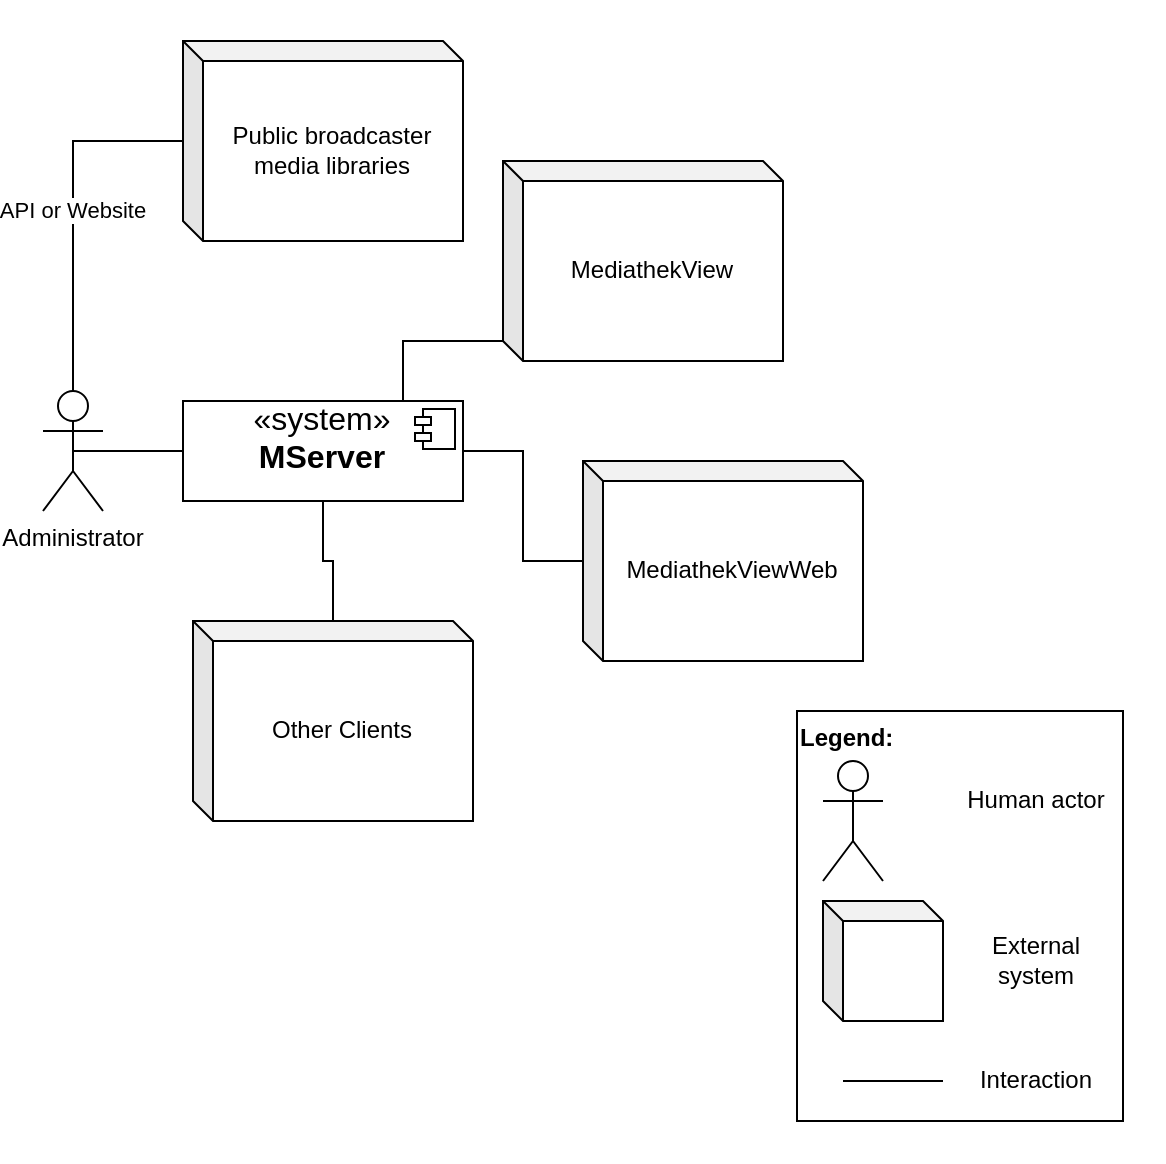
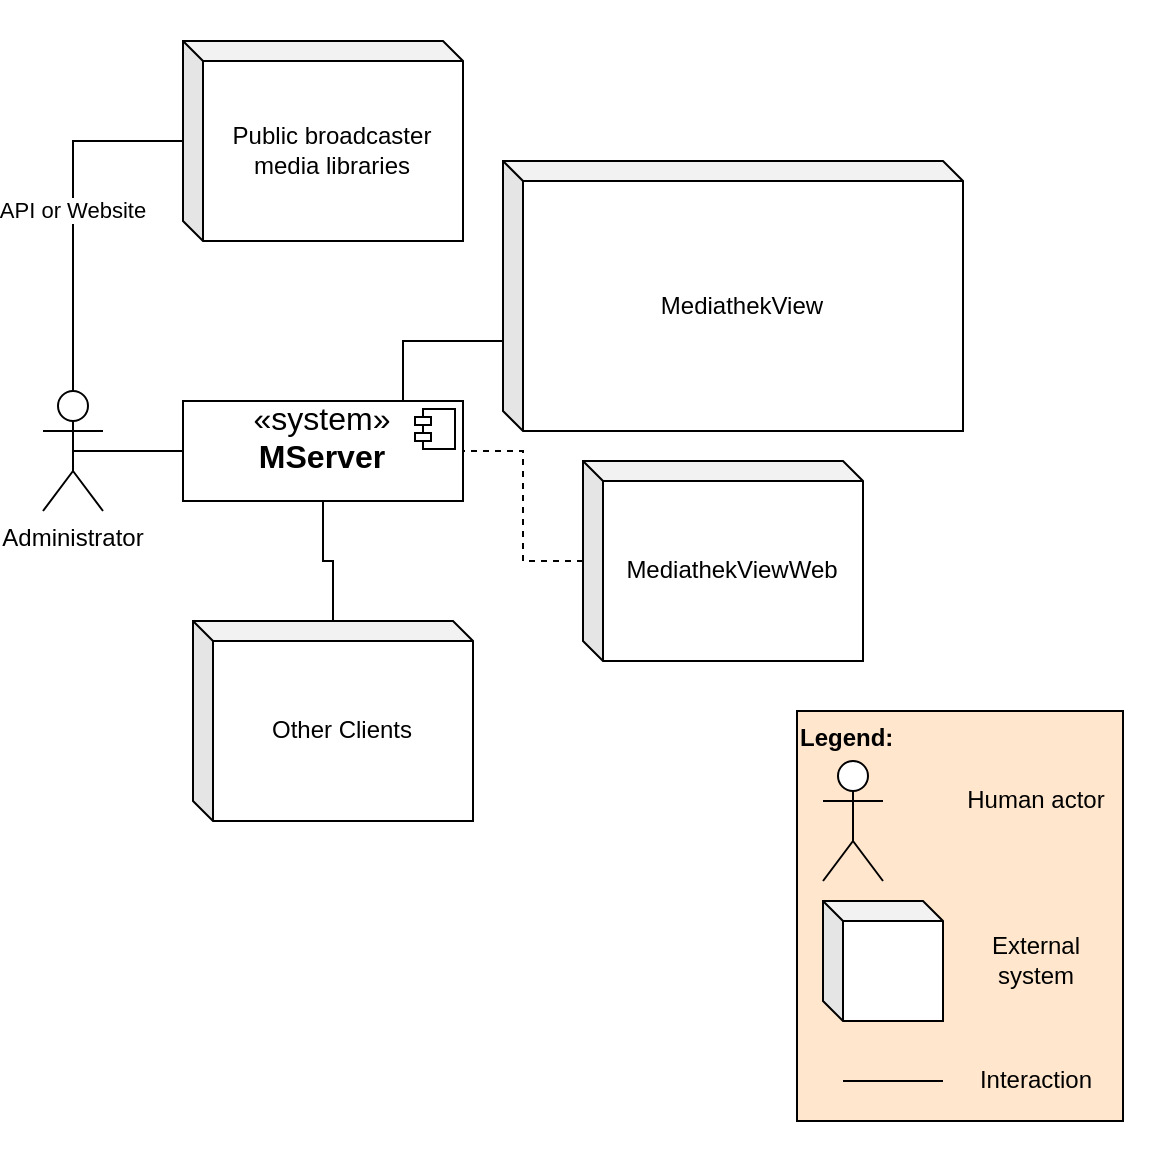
  <mxCell id="0" />
  <mxCell id="1" parent="0" />
- <mxCell id="2" value="&lt;b&gt;Legend:&lt;/b&gt;" style="rounded=0;whiteSpace=wrap;html=1;align=left;verticalAlign=top;" vertex="1" parent="1"><mxGeometry x="397" y="355" width="163" height="205" as="geometry" /></mxCell>
+ <mxCell id="2" value="&lt;b&gt;Legend:&lt;/b&gt;" style="rounded=0;whiteSpace=wrap;html=1;align=left;verticalAlign=top;fillColor=#ffe6cc;" vertex="1" parent="1"><mxGeometry x="397" y="355" width="163" height="205" as="geometry" /></mxCell>
  <mxCell id="3" value="&lt;div style=&quot;font-size: 16px&quot; align=&quot;center&quot;&gt;&lt;font style=&quot;font-size: 16px&quot;&gt;«system»&lt;br&gt;&lt;b&gt;MServer&lt;/b&gt;&lt;/font&gt;&lt;/div&gt;" style="align=center;overflow=fill;html=1;dropTarget=0;" vertex="1" parent="1"><mxGeometry x="90" y="200" width="140" height="50" as="geometry" /></mxCell>
  <mxCell id="4" value="" style="shape=component;jettyWidth=8;jettyHeight=4;" vertex="1" parent="3"><mxGeometry x="1" width="20" height="20" relative="1" as="geometry"><mxPoint x="-24" y="4" as="offset" /></mxGeometry></mxCell>
  <mxCell id="5" style="edgeStyle=orthogonalEdgeStyle;rounded=0;orthogonalLoop=1;jettySize=auto;html=1;exitX=0.5;exitY=0.5;exitDx=0;exitDy=0;exitPerimeter=0;entryX=0;entryY=0.5;entryDx=0;entryDy=0;endArrow=none;endFill=0;" edge="1" parent="1" source="6" target="3"><mxGeometry relative="1" as="geometry" /></mxCell>
  <mxCell id="6" value="&lt;div&gt;Administrator&lt;/div&gt;" style="shape=umlActor;verticalLabelPosition=bottom;verticalAlign=top;html=1;" vertex="1" parent="1"><mxGeometry x="20" y="195" width="30" height="60" as="geometry" /></mxCell>
  <mxCell id="7" value="API or Website" style="edgeStyle=orthogonalEdgeStyle;rounded=0;orthogonalLoop=1;jettySize=auto;html=1;endArrow=none;endFill=0;" edge="1" parent="1" source="8" target="6"><mxGeometry relative="1" as="geometry" /></mxCell>
  <mxCell id="8" value="Public broadcaster media libraries" style="shape=cube;whiteSpace=wrap;html=1;boundedLbl=1;backgroundOutline=1;darkOpacity=0.05;darkOpacity2=0.1;size=10;" vertex="1" parent="1"><mxGeometry x="90" y="20" width="140" height="100" as="geometry" /></mxCell>
  <mxCell id="9" style="edgeStyle=orthogonalEdgeStyle;rounded=0;orthogonalLoop=1;jettySize=auto;html=1;endArrow=none;endFill=0;" edge="1" parent="1" source="10" target="3"><mxGeometry relative="1" as="geometry"><Array as="points"><mxPoint x="200" y="170" /></Array></mxGeometry></mxCell>
- <mxCell id="10" value="MediathekView" style="shape=cube;whiteSpace=wrap;html=1;boundedLbl=1;backgroundOutline=1;darkOpacity=0.05;darkOpacity2=0.1;size=10;" vertex="1" parent="1"><mxGeometry x="250" y="80" width="140" height="100" as="geometry" /></mxCell>
- <mxCell id="11" style="edgeStyle=orthogonalEdgeStyle;rounded=0;orthogonalLoop=1;jettySize=auto;html=1;endArrow=none;endFill=0;" edge="1" parent="1" source="12" target="3"><mxGeometry relative="1" as="geometry" /></mxCell>
+ <mxCell id="10" value="MediathekView" style="shape=cube;whiteSpace=wrap;html=1;boundedLbl=1;backgroundOutline=1;darkOpacity=0.05;darkOpacity2=0.1;size=10;" vertex="1" parent="1"><mxGeometry x="250" y="80" width="230" height="135" as="geometry" /></mxCell>
+ <mxCell id="11" style="edgeStyle=orthogonalEdgeStyle;rounded=0;orthogonalLoop=1;jettySize=auto;html=1;endArrow=none;endFill=0;dashed=1;" edge="1" parent="1" source="12" target="3"><mxGeometry relative="1" as="geometry" /></mxCell>
  <mxCell id="12" value="MediathekViewWeb" style="shape=cube;whiteSpace=wrap;html=1;boundedLbl=1;backgroundOutline=1;darkOpacity=0.05;darkOpacity2=0.1;size=10;" vertex="1" parent="1"><mxGeometry x="290" y="230" width="140" height="100" as="geometry" /></mxCell>
  <mxCell id="13" style="edgeStyle=orthogonalEdgeStyle;rounded=0;orthogonalLoop=1;jettySize=auto;html=1;endArrow=none;endFill=0;" edge="1" parent="1" source="14" target="3"><mxGeometry relative="1" as="geometry" /></mxCell>
  <mxCell id="14" value="Other Clients" style="shape=cube;whiteSpace=wrap;html=1;boundedLbl=1;backgroundOutline=1;darkOpacity=0.05;darkOpacity2=0.1;size=10;" vertex="1" parent="1"><mxGeometry x="95" y="310" width="140" height="100" as="geometry" /></mxCell>
  <mxCell id="15" value="" style="shape=umlActor;verticalLabelPosition=bottom;verticalAlign=top;html=1;" vertex="1" parent="1"><mxGeometry x="410" y="380" width="30" height="60" as="geometry" /></mxCell>
  <mxCell id="16" value="Human actor" style="text;html=1;strokeColor=none;fillColor=none;align=center;verticalAlign=middle;whiteSpace=wrap;rounded=0;" vertex="1" parent="1"><mxGeometry x="477" y="390" width="80" height="20" as="geometry" /></mxCell>
  <mxCell id="17" value="" style="shape=cube;whiteSpace=wrap;html=1;boundedLbl=1;backgroundOutline=1;darkOpacity=0.05;darkOpacity2=0.1;size=10;" vertex="1" parent="1"><mxGeometry x="410" y="450" width="60" height="60" as="geometry" /></mxCell>
  <mxCell id="18" value="External system" style="text;html=1;strokeColor=none;fillColor=none;align=center;verticalAlign=middle;whiteSpace=wrap;rounded=0;" vertex="1" parent="1"><mxGeometry x="477" y="470" width="80" height="20" as="geometry" /></mxCell>
  <mxCell id="19" style="edgeStyle=orthogonalEdgeStyle;rounded=0;orthogonalLoop=1;jettySize=auto;html=1;endArrow=none;endFill=0;" edge="1" parent="1"><mxGeometry relative="1" as="geometry"><mxPoint x="470" y="540" as="sourcePoint" /><mxPoint x="420" y="540" as="targetPoint" /><Array as="points"><mxPoint x="420" y="540" /></Array></mxGeometry></mxCell>
  <mxCell id="20" value="Interaction" style="text;html=1;strokeColor=none;fillColor=none;align=center;verticalAlign=middle;whiteSpace=wrap;rounded=0;" vertex="1" parent="1"><mxGeometry x="477" y="530" width="80" height="20" as="geometry" /></mxCell>
